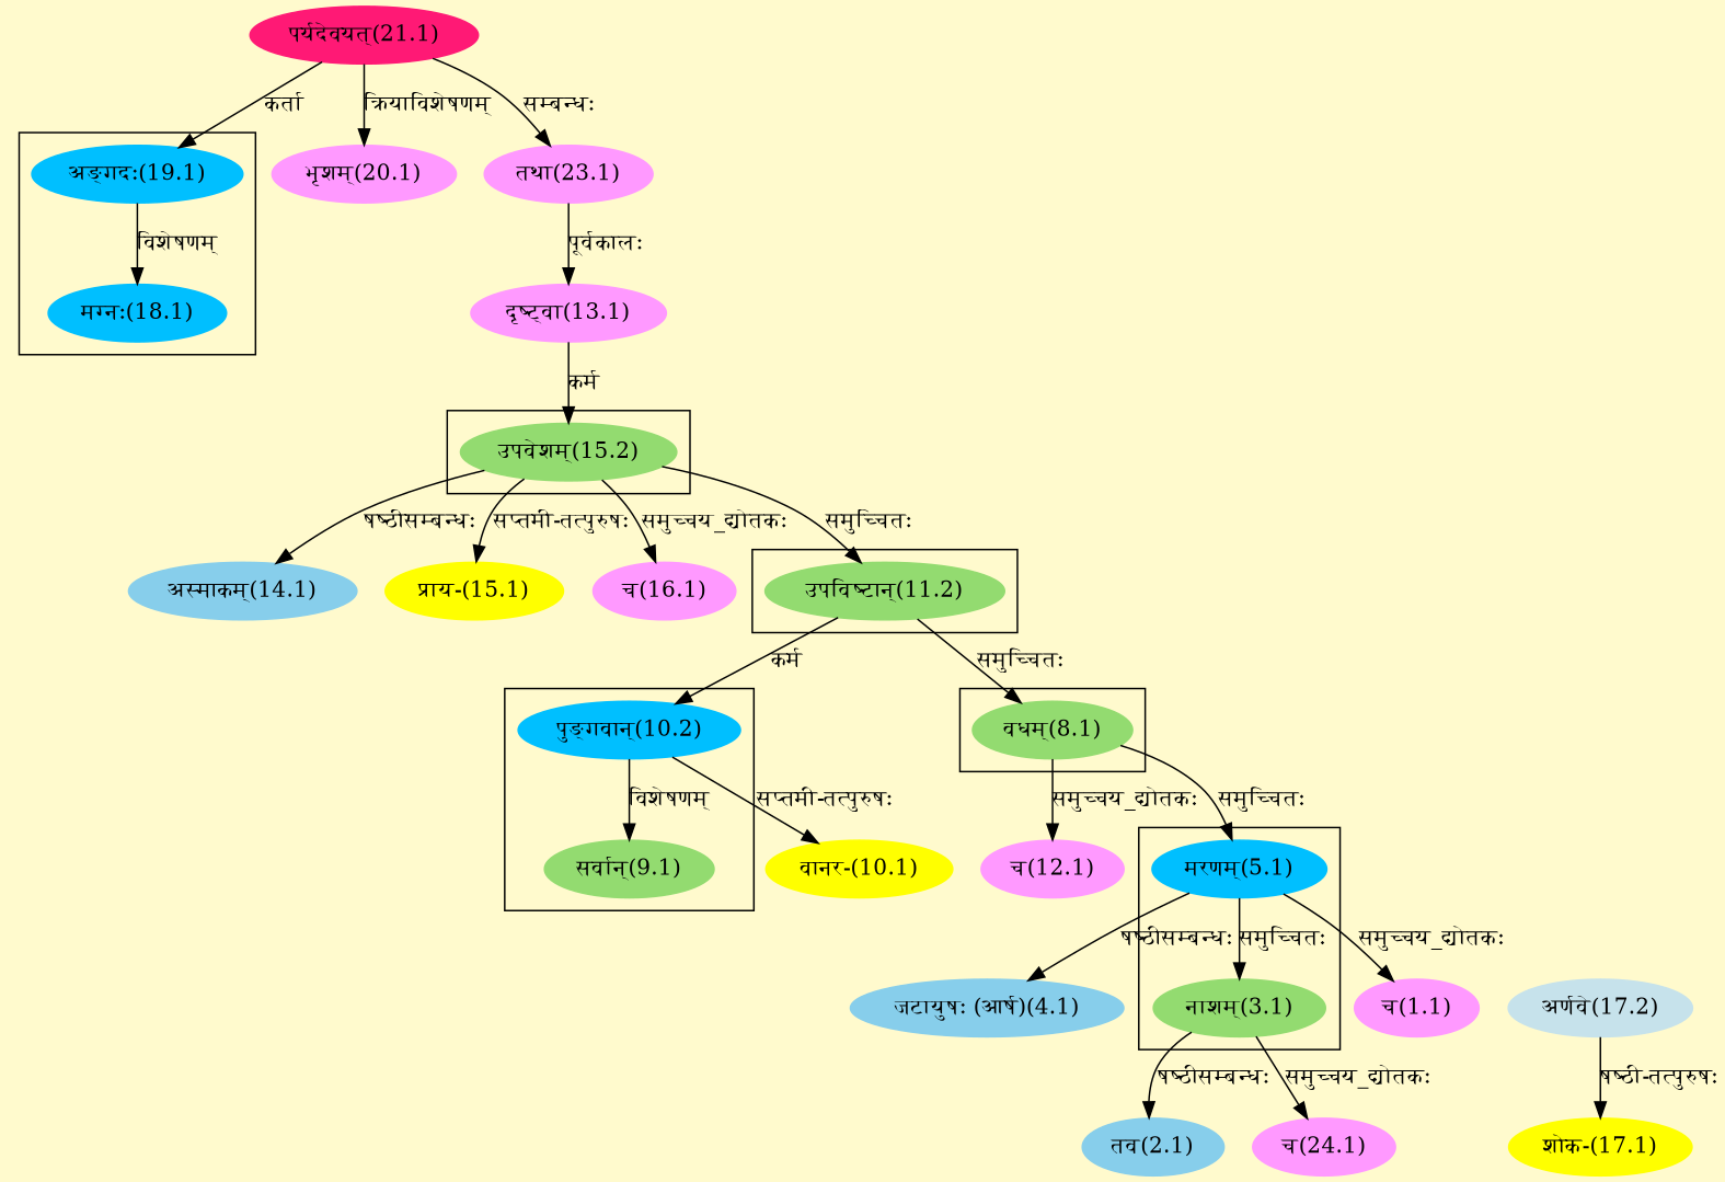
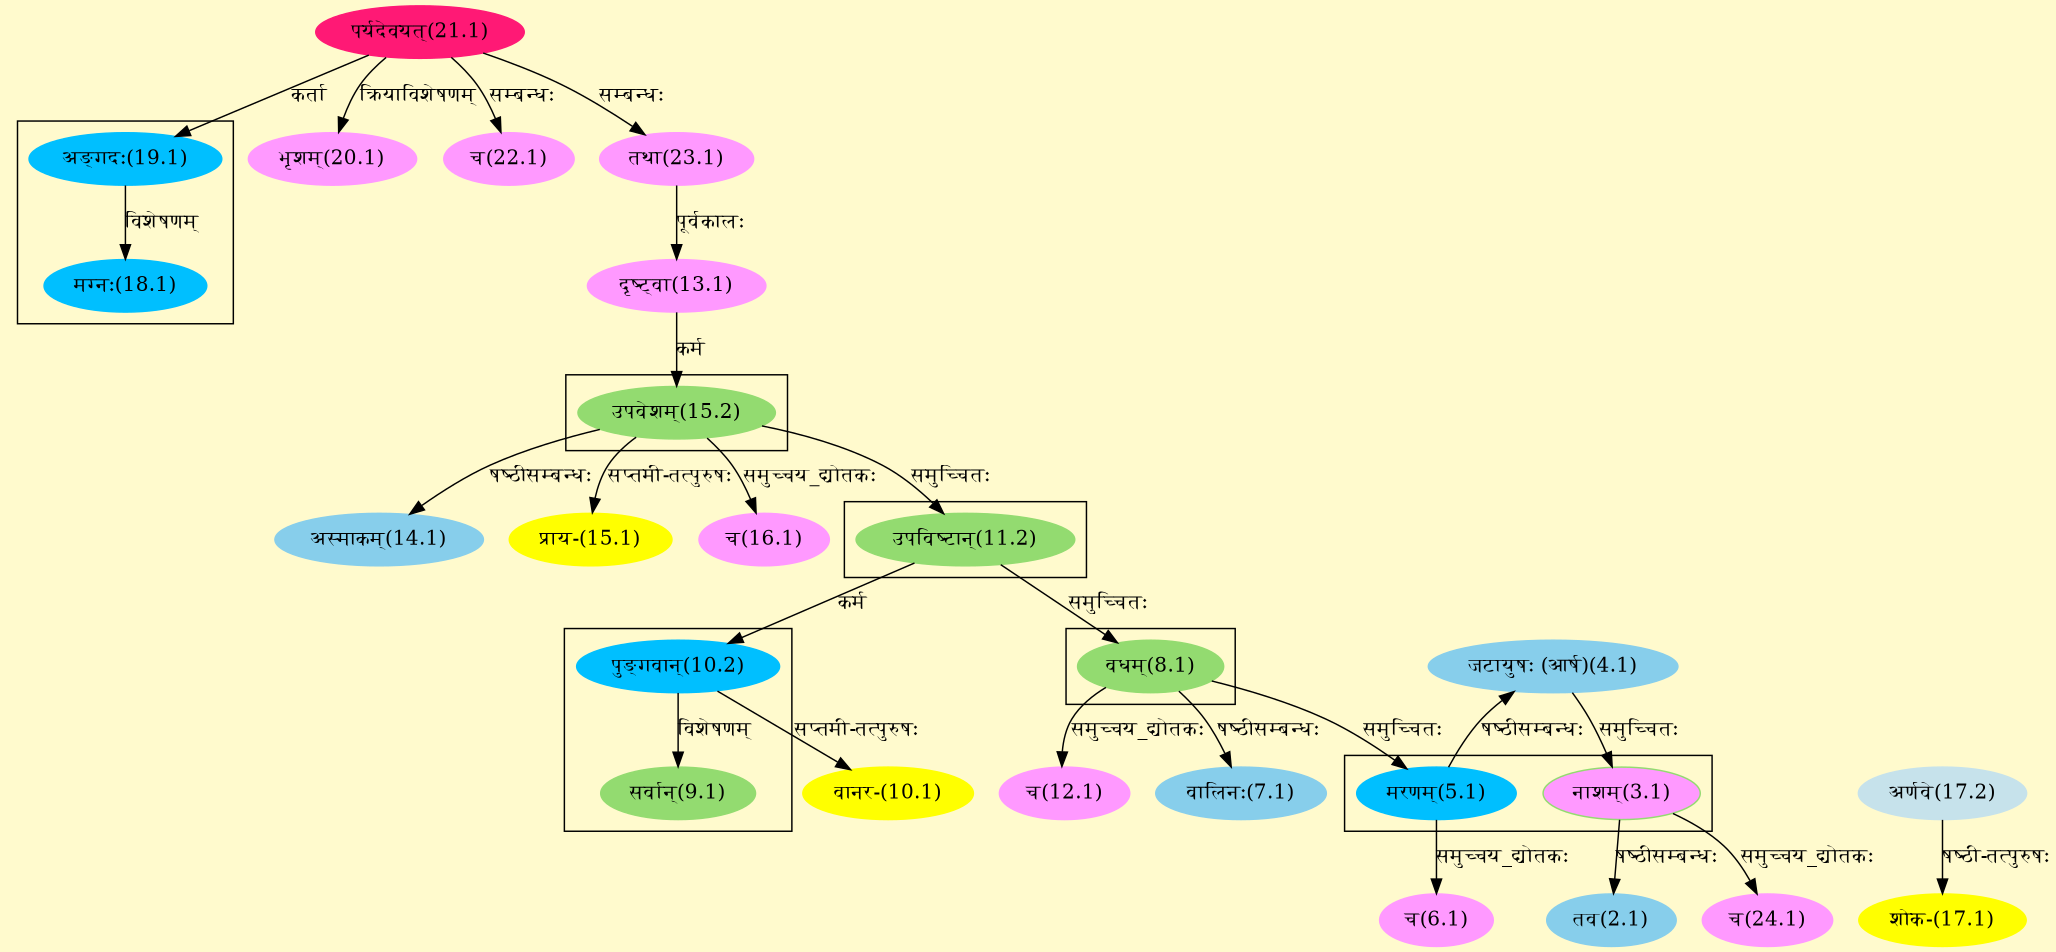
  digraph {
    bgcolor=lemonchiffon1
    compound=true
    rankdir=BT
    node [color="#FF99FF" style=filled]
    edge [dir=back]
-   n1 [color="#93DB70" label="नाशम्(3.1)"]
+   n1 [color="#93DB70" label="नाशम्(3.1)" fillcolor="#FF99FF"]
    n2 [color="#00BFFF" label="मरणम्(5.1)"]
    n3 [color="#93DB70" label="वधम्(8.1)"]
    n4 [color="#93DB70" label="उपविष्टान्(11.2)"]
    n5 [color="#93DB70" label="सर्वान्(9.1)"]
    n6 [color="#00BFFF" label="पुङ्गवान्(10.2)"]
    n7 [color="#93DB70" label="उपवेशम्(15.2)"]
    n8 [color="#00BFFF" label="मग्नः(18.1)"]
    n9 [color="#00BFFF" label="अङ्गदः(19.1)"]
    n10 [label="दृष्ट्वा(13.1)"]
    n11 [color="#FF1975" label="पर्यदेवयत्(21.1)"]
    n12 [label="तथा(23.1)"]
    n13 [color="#87CEEB" label="तव(2.1)"]
    n14 [color="#87CEEB" label="जटायुषः (आर्ष)(4.1)"]
-   n15 [label="च(1.1)"]
+   n15 [label="च(6.1)"]
+   n16 [color="#87CEEB" label="वालिनः(7.1)"]
    n17 [color="#FFFF00" label="वानर-(10.1)"]
    n18 [label="च(12.1)"]
    n19 [color="#87CEEB" label="अस्माकम्(14.1)"]
    n20 [color="#FFFF00" label="प्राय-(15.1)"]
    n21 [label="च(16.1)"]
    n22 [color="#FFFF00" label="शोक-(17.1)"]
    n23 [color="#C6E2EB" label="अर्णवे(17.2)"]
    n24 [label="भृशम्(20.1)"]
+   n25 [label="च(22.1)"]
    n26 [label="च(24.1)"]
    subgraph cluster_1 {
      n1
      n2
    }
    subgraph cluster_2 {
      n3
    }
    subgraph cluster_3 {
      n4
    }
    subgraph cluster_4 {
      n5
      n6
    }
    subgraph cluster_5 {
      n7
    }
    subgraph cluster_6 {
      n8
      n9
    }
-   n1 -> n2 [label="समुच्चितः"]
+   n1 -> n14 [label="समुच्चितः"]
    n2 -> n3 [label="समुच्चितः"]
    n3 -> n4 [label="समुच्चितः"]
    n4 -> n7 [label="समुच्चितः"]
    n5 -> n6 [label="विशेषणम्"]
    n6 -> n4 [label="कर्म"]
    n7 -> n10 [label="कर्म"]
    n8 -> n9 [label="विशेषणम्"]
    n9 -> n11 [label="कर्ता"]
    n10 -> n12 [label="पूर्वकालः"]
    n12 -> n11 [label="सम्बन्धः"]
    n13 -> n1 [label="षष्ठीसम्बन्धः"]
    n14 -> n2 [label="षष्ठीसम्बन्धः"]
    n15 -> n2 [label="समुच्चय_द्योतकः"]
+   n16 -> n3 [label="षष्ठीसम्बन्धः"]
    n17 -> n6 [label="सप्तमी-तत्पुरुषः"]
    n18 -> n3 [label="समुच्चय_द्योतकः"]
    n19 -> n7 [label="षष्ठीसम्बन्धः"]
    n20 -> n7 [label="सप्तमी-तत्पुरुषः"]
    n21 -> n7 [label="समुच्चय_द्योतकः"]
    n22 -> n23 [label="षष्ठी-तत्पुरुषः"]
    n24 -> n11 [label="क्रियाविशेषणम्"]
+   n25 -> n11 [label="सम्बन्धः"]
    n26 -> n1 [label="समुच्चय_द्योतकः"]
  }
